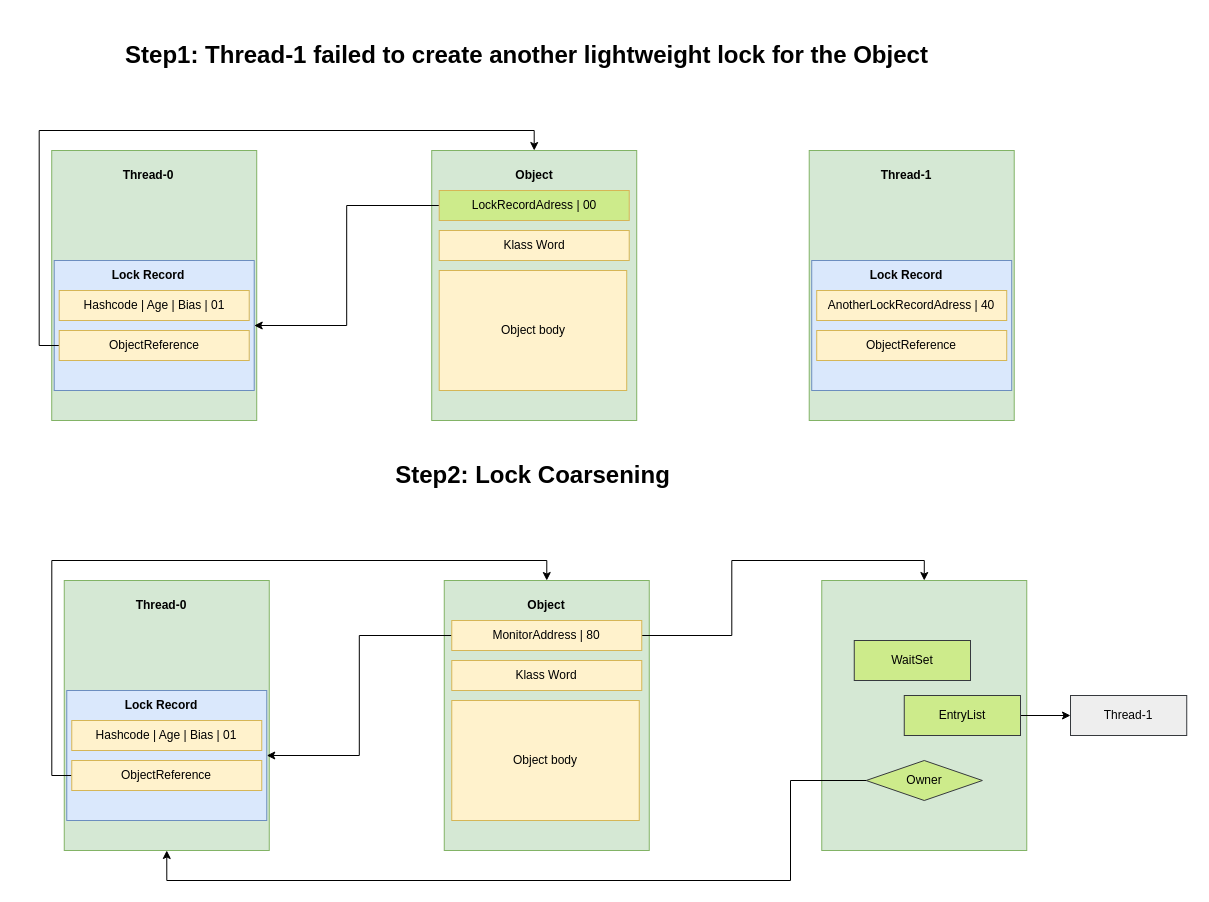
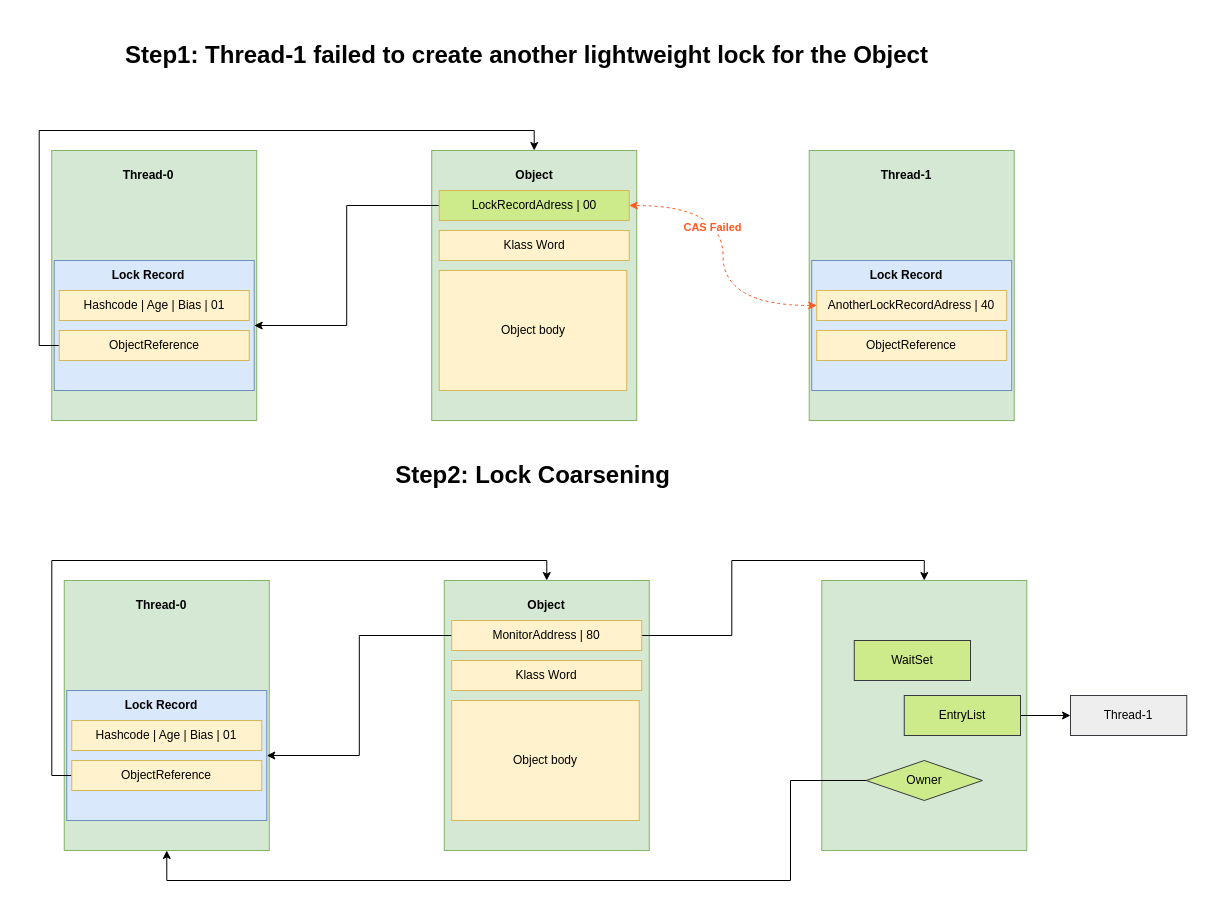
  <mxCell id="0" />
  <mxCell id="1" parent="0" />
  <mxCell id="2" value="" style="rounded=0;whiteSpace=wrap;html=1;fillColor=#d5e8d4;strokeColor=#82b366;" vertex="1" parent="1"><mxGeometry x="431.22" y="150" width="205" height="270" as="geometry" /></mxCell>
  <mxCell id="3" value="&lt;b&gt;Object&lt;/b&gt;" style="text;html=1;align=center;verticalAlign=middle;whiteSpace=wrap;rounded=0;" vertex="1" parent="1"><mxGeometry x="503.72" y="160" width="60" height="30" as="geometry" /></mxCell>
  <mxCell id="4" value="Klass Word" style="rounded=0;whiteSpace=wrap;html=1;fillColor=#fff2cc;strokeColor=#d6b656;" vertex="1" parent="1"><mxGeometry x="438.72" y="230" width="190" height="30" as="geometry" /></mxCell>
  <mxCell id="5" value="Object body" style="rounded=0;whiteSpace=wrap;html=1;fillColor=#fff2cc;strokeColor=#d6b656;" vertex="1" parent="1"><mxGeometry x="438.72" y="270" width="187.5" height="120" as="geometry" /></mxCell>
  <mxCell id="6" value="" style="rounded=0;whiteSpace=wrap;html=1;fillColor=#d5e8d4;strokeColor=#82b366;" vertex="1" parent="1"><mxGeometry x="51.22" y="150" width="205" height="270" as="geometry" /></mxCell>
  <mxCell id="7" value="&lt;b&gt;Thread-0&lt;/b&gt;" style="text;html=1;align=center;verticalAlign=middle;whiteSpace=wrap;rounded=0;" vertex="1" parent="1"><mxGeometry x="118.22" y="160" width="60" height="30" as="geometry" /></mxCell>
  <mxCell id="8" value="" style="rounded=0;whiteSpace=wrap;html=1;fillColor=#dae8fc;strokeColor=#6c8ebf;" vertex="1" parent="1"><mxGeometry x="53.72" y="260" width="200" height="130" as="geometry" /></mxCell>
  <mxCell id="9" value="&lt;b&gt;Lock Record&lt;/b&gt;" style="text;html=1;align=center;verticalAlign=middle;whiteSpace=wrap;rounded=0;" vertex="1" parent="1"><mxGeometry x="103.22" y="260" width="90" height="30" as="geometry" /></mxCell>
  <mxCell id="10" style="edgeStyle=orthogonalEdgeStyle;rounded=0;orthogonalLoop=1;jettySize=auto;html=1;exitX=0;exitY=0.5;exitDx=0;exitDy=0;entryX=1;entryY=0.5;entryDx=0;entryDy=0;" edge="1" parent="1" source="11" target="8"><mxGeometry relative="1" as="geometry" /></mxCell>
  <mxCell id="11" value="LockRecordAdress | 00" style="rounded=0;whiteSpace=wrap;html=1;fillColor=#cdeb8b;strokeColor=#d6b656;" vertex="1" parent="1"><mxGeometry x="438.72" y="190" width="190" height="30" as="geometry" /></mxCell>
  <mxCell id="12" style="edgeStyle=orthogonalEdgeStyle;rounded=0;orthogonalLoop=1;jettySize=auto;html=1;exitX=0;exitY=0.5;exitDx=0;exitDy=0;entryX=0.5;entryY=0;entryDx=0;entryDy=0;" edge="1" parent="1" source="13" target="2"><mxGeometry relative="1" as="geometry" /></mxCell>
  <mxCell id="13" value="ObjectReference" style="rounded=0;whiteSpace=wrap;html=1;fillColor=#fff2cc;strokeColor=#d6b656;" vertex="1" parent="1"><mxGeometry x="58.72" y="330" width="190" height="30" as="geometry" /></mxCell>
  <mxCell id="14" value="Hashcode | Age | Bias | 01" style="rounded=0;whiteSpace=wrap;html=1;fillColor=#fff2cc;strokeColor=#d6b656;" vertex="1" parent="1"><mxGeometry x="58.72" y="290" width="190" height="30" as="geometry" /></mxCell>
  <mxCell id="15" value="" style="rounded=0;whiteSpace=wrap;html=1;fillColor=#d5e8d4;strokeColor=#82b366;" vertex="1" parent="1"><mxGeometry x="808.72" y="150" width="205" height="270" as="geometry" /></mxCell>
  <mxCell id="16" value="&lt;b&gt;Thread-1&lt;/b&gt;" style="text;html=1;align=center;verticalAlign=middle;whiteSpace=wrap;rounded=0;" vertex="1" parent="1"><mxGeometry x="875.72" y="160" width="60" height="30" as="geometry" /></mxCell>
  <mxCell id="17" value="" style="rounded=0;whiteSpace=wrap;html=1;fillColor=#dae8fc;strokeColor=#6c8ebf;" vertex="1" parent="1"><mxGeometry x="811.22" y="260" width="200" height="130" as="geometry" /></mxCell>
  <mxCell id="18" value="&lt;b&gt;Lock Record&lt;/b&gt;" style="text;html=1;align=center;verticalAlign=middle;whiteSpace=wrap;rounded=0;" vertex="1" parent="1"><mxGeometry x="860.72" y="260" width="90" height="30" as="geometry" /></mxCell>
  <mxCell id="19" value="ObjectReference" style="rounded=0;whiteSpace=wrap;html=1;fillColor=#fff2cc;strokeColor=#d6b656;" vertex="1" parent="1"><mxGeometry x="816.22" y="330" width="190" height="30" as="geometry" /></mxCell>
+ <mxCell id="20" style="edgeStyle=orthogonalEdgeStyle;rounded=0;orthogonalLoop=1;jettySize=auto;html=1;exitX=0;exitY=0.5;exitDx=0;exitDy=0;entryX=1;entryY=0.5;entryDx=0;entryDy=0;curved=1;startArrow=classic;startFill=1;strokeColor=#FF5A1F;dashed=1;" edge="1" parent="1" source="22" target="11"><mxGeometry relative="1" as="geometry" /></mxCell>
+ <mxCell id="21" value="&lt;b&gt;&lt;font color=&quot;#ff5a1f&quot;&gt;CAS Failed&lt;/font&gt;&lt;/b&gt;" style="edgeLabel;html=1;align=center;verticalAlign=middle;resizable=0;points=[];" vertex="1" connectable="0" parent="20"><mxGeometry x="0.198" y="11" relative="1" as="geometry"><mxPoint as="offset" /></mxGeometry></mxCell>
  <mxCell id="22" value="AnotherLockRecordAdress | 40" style="rounded=0;whiteSpace=wrap;html=1;fillColor=#fff2cc;strokeColor=#d6b656;" vertex="1" parent="1"><mxGeometry x="816.22" y="290" width="190" height="30" as="geometry" /></mxCell>
  <mxCell id="23" value="&lt;b&gt;&lt;font style=&quot;font-size: 24px;&quot;&gt;Step1: Thread-1 failed to create another lightweight lock for the Object&lt;/font&gt;&lt;/b&gt;" style="text;html=1;align=center;verticalAlign=middle;whiteSpace=wrap;rounded=0;" vertex="1" parent="1"><mxGeometry x="20" y="20" width="1012.5" height="70" as="geometry" /></mxCell>
  <mxCell id="24" value="&lt;b&gt;&lt;font style=&quot;font-size: 24px;&quot;&gt;Step2: Lock Coarsening&lt;/font&gt;&lt;/b&gt;" style="text;html=1;align=center;verticalAlign=middle;whiteSpace=wrap;rounded=0;" vertex="1" parent="1"><mxGeometry x="26.22" y="440" width="1012.5" height="70" as="geometry" /></mxCell>
  <mxCell id="25" value="" style="rounded=0;whiteSpace=wrap;html=1;fillColor=#d5e8d4;strokeColor=#82b366;" vertex="1" parent="1"><mxGeometry x="443.76" y="580" width="205" height="270" as="geometry" /></mxCell>
  <mxCell id="26" value="&lt;b&gt;Object&lt;/b&gt;" style="text;html=1;align=center;verticalAlign=middle;whiteSpace=wrap;rounded=0;" vertex="1" parent="1"><mxGeometry x="516.26" y="590" width="60" height="30" as="geometry" /></mxCell>
  <mxCell id="27" value="Klass Word" style="rounded=0;whiteSpace=wrap;html=1;fillColor=#fff2cc;strokeColor=#d6b656;" vertex="1" parent="1"><mxGeometry x="451.26" y="660" width="190" height="30" as="geometry" /></mxCell>
  <mxCell id="28" value="Object body" style="rounded=0;whiteSpace=wrap;html=1;fillColor=#fff2cc;strokeColor=#d6b656;" vertex="1" parent="1"><mxGeometry x="451.26" y="700" width="187.5" height="120" as="geometry" /></mxCell>
  <mxCell id="29" value="" style="rounded=0;whiteSpace=wrap;html=1;fillColor=#d5e8d4;strokeColor=#82b366;" vertex="1" parent="1"><mxGeometry x="63.76" y="580" width="205" height="270" as="geometry" /></mxCell>
  <mxCell id="30" value="&lt;b&gt;Thread-0&lt;/b&gt;" style="text;html=1;align=center;verticalAlign=middle;whiteSpace=wrap;rounded=0;" vertex="1" parent="1"><mxGeometry x="130.76" y="590" width="60" height="30" as="geometry" /></mxCell>
  <mxCell id="31" value="" style="rounded=0;whiteSpace=wrap;html=1;fillColor=#dae8fc;strokeColor=#6c8ebf;" vertex="1" parent="1"><mxGeometry x="66.26" y="690" width="200" height="130" as="geometry" /></mxCell>
  <mxCell id="32" value="&lt;b&gt;Lock Record&lt;/b&gt;" style="text;html=1;align=center;verticalAlign=middle;whiteSpace=wrap;rounded=0;" vertex="1" parent="1"><mxGeometry x="115.76" y="690" width="90" height="30" as="geometry" /></mxCell>
  <mxCell id="33" style="edgeStyle=orthogonalEdgeStyle;rounded=0;orthogonalLoop=1;jettySize=auto;html=1;exitX=0;exitY=0.5;exitDx=0;exitDy=0;entryX=1;entryY=0.5;entryDx=0;entryDy=0;" edge="1" parent="1" source="35" target="31"><mxGeometry relative="1" as="geometry" /></mxCell>
  <mxCell id="34" style="edgeStyle=orthogonalEdgeStyle;rounded=0;orthogonalLoop=1;jettySize=auto;html=1;exitX=1;exitY=0.5;exitDx=0;exitDy=0;entryX=0.5;entryY=0;entryDx=0;entryDy=0;" edge="1" parent="1" source="35" target="39"><mxGeometry relative="1" as="geometry" /></mxCell>
  <mxCell id="35" value="MonitorAddress | 80" style="rounded=0;whiteSpace=wrap;html=1;fillColor=#fff2cc;strokeColor=#d6b656;" vertex="1" parent="1"><mxGeometry x="451.26" y="620" width="190" height="30" as="geometry" /></mxCell>
  <mxCell id="36" style="edgeStyle=orthogonalEdgeStyle;rounded=0;orthogonalLoop=1;jettySize=auto;html=1;exitX=0;exitY=0.5;exitDx=0;exitDy=0;entryX=0.5;entryY=0;entryDx=0;entryDy=0;" edge="1" parent="1" source="37" target="25"><mxGeometry relative="1" as="geometry" /></mxCell>
  <mxCell id="37" value="ObjectReference" style="rounded=0;whiteSpace=wrap;html=1;fillColor=#fff2cc;strokeColor=#d6b656;" vertex="1" parent="1"><mxGeometry x="71.26" y="760" width="190" height="30" as="geometry" /></mxCell>
  <mxCell id="38" value="Hashcode | Age | Bias | 01" style="rounded=0;whiteSpace=wrap;html=1;fillColor=#fff2cc;strokeColor=#d6b656;" vertex="1" parent="1"><mxGeometry x="71.26" y="720" width="190" height="30" as="geometry" /></mxCell>
  <mxCell id="39" value="" style="rounded=0;whiteSpace=wrap;html=1;fillColor=#d5e8d4;strokeColor=#82b366;" vertex="1" parent="1"><mxGeometry x="821.26" y="580" width="205" height="270" as="geometry" /></mxCell>
  <mxCell id="40" value="WaitSet" style="rounded=0;whiteSpace=wrap;html=1;fillColor=#cdeb8b;strokeColor=#36393d;" vertex="1" parent="1"><mxGeometry x="853.76" y="640" width="116.24" height="40" as="geometry" /></mxCell>
  <mxCell id="41" style="edgeStyle=orthogonalEdgeStyle;rounded=0;orthogonalLoop=1;jettySize=auto;html=1;exitX=1;exitY=0.5;exitDx=0;exitDy=0;entryX=0;entryY=0.5;entryDx=0;entryDy=0;" edge="1" parent="1" source="42" target="45"><mxGeometry relative="1" as="geometry" /></mxCell>
  <mxCell id="42" value="EntryList" style="rounded=0;whiteSpace=wrap;html=1;fillColor=#cdeb8b;strokeColor=#36393d;" vertex="1" parent="1"><mxGeometry x="903.76" y="695" width="116.24" height="40" as="geometry" /></mxCell>
  <mxCell id="43" style="edgeStyle=orthogonalEdgeStyle;rounded=0;orthogonalLoop=1;jettySize=auto;html=1;exitX=0;exitY=0.5;exitDx=0;exitDy=0;entryX=0.5;entryY=1;entryDx=0;entryDy=0;" edge="1" parent="1" source="44" target="29"><mxGeometry relative="1" as="geometry"><Array as="points"><mxPoint x="790" y="780" /><mxPoint x="790" y="880" /><mxPoint x="166" y="880" /></Array></mxGeometry></mxCell>
  <mxCell id="44" value="Owner" style="rhombus;whiteSpace=wrap;html=1;fillColor=#cdeb8b;strokeColor=#36393d;" vertex="1" parent="1"><mxGeometry x="865.64" y="760" width="116.24" height="40" as="geometry" /></mxCell>
  <mxCell id="45" value="Thread-1" style="rounded=0;whiteSpace=wrap;html=1;fillColor=#eeeeee;strokeColor=#36393d;" vertex="1" parent="1"><mxGeometry x="1070" y="695" width="116.24" height="40" as="geometry" /></mxCell>
